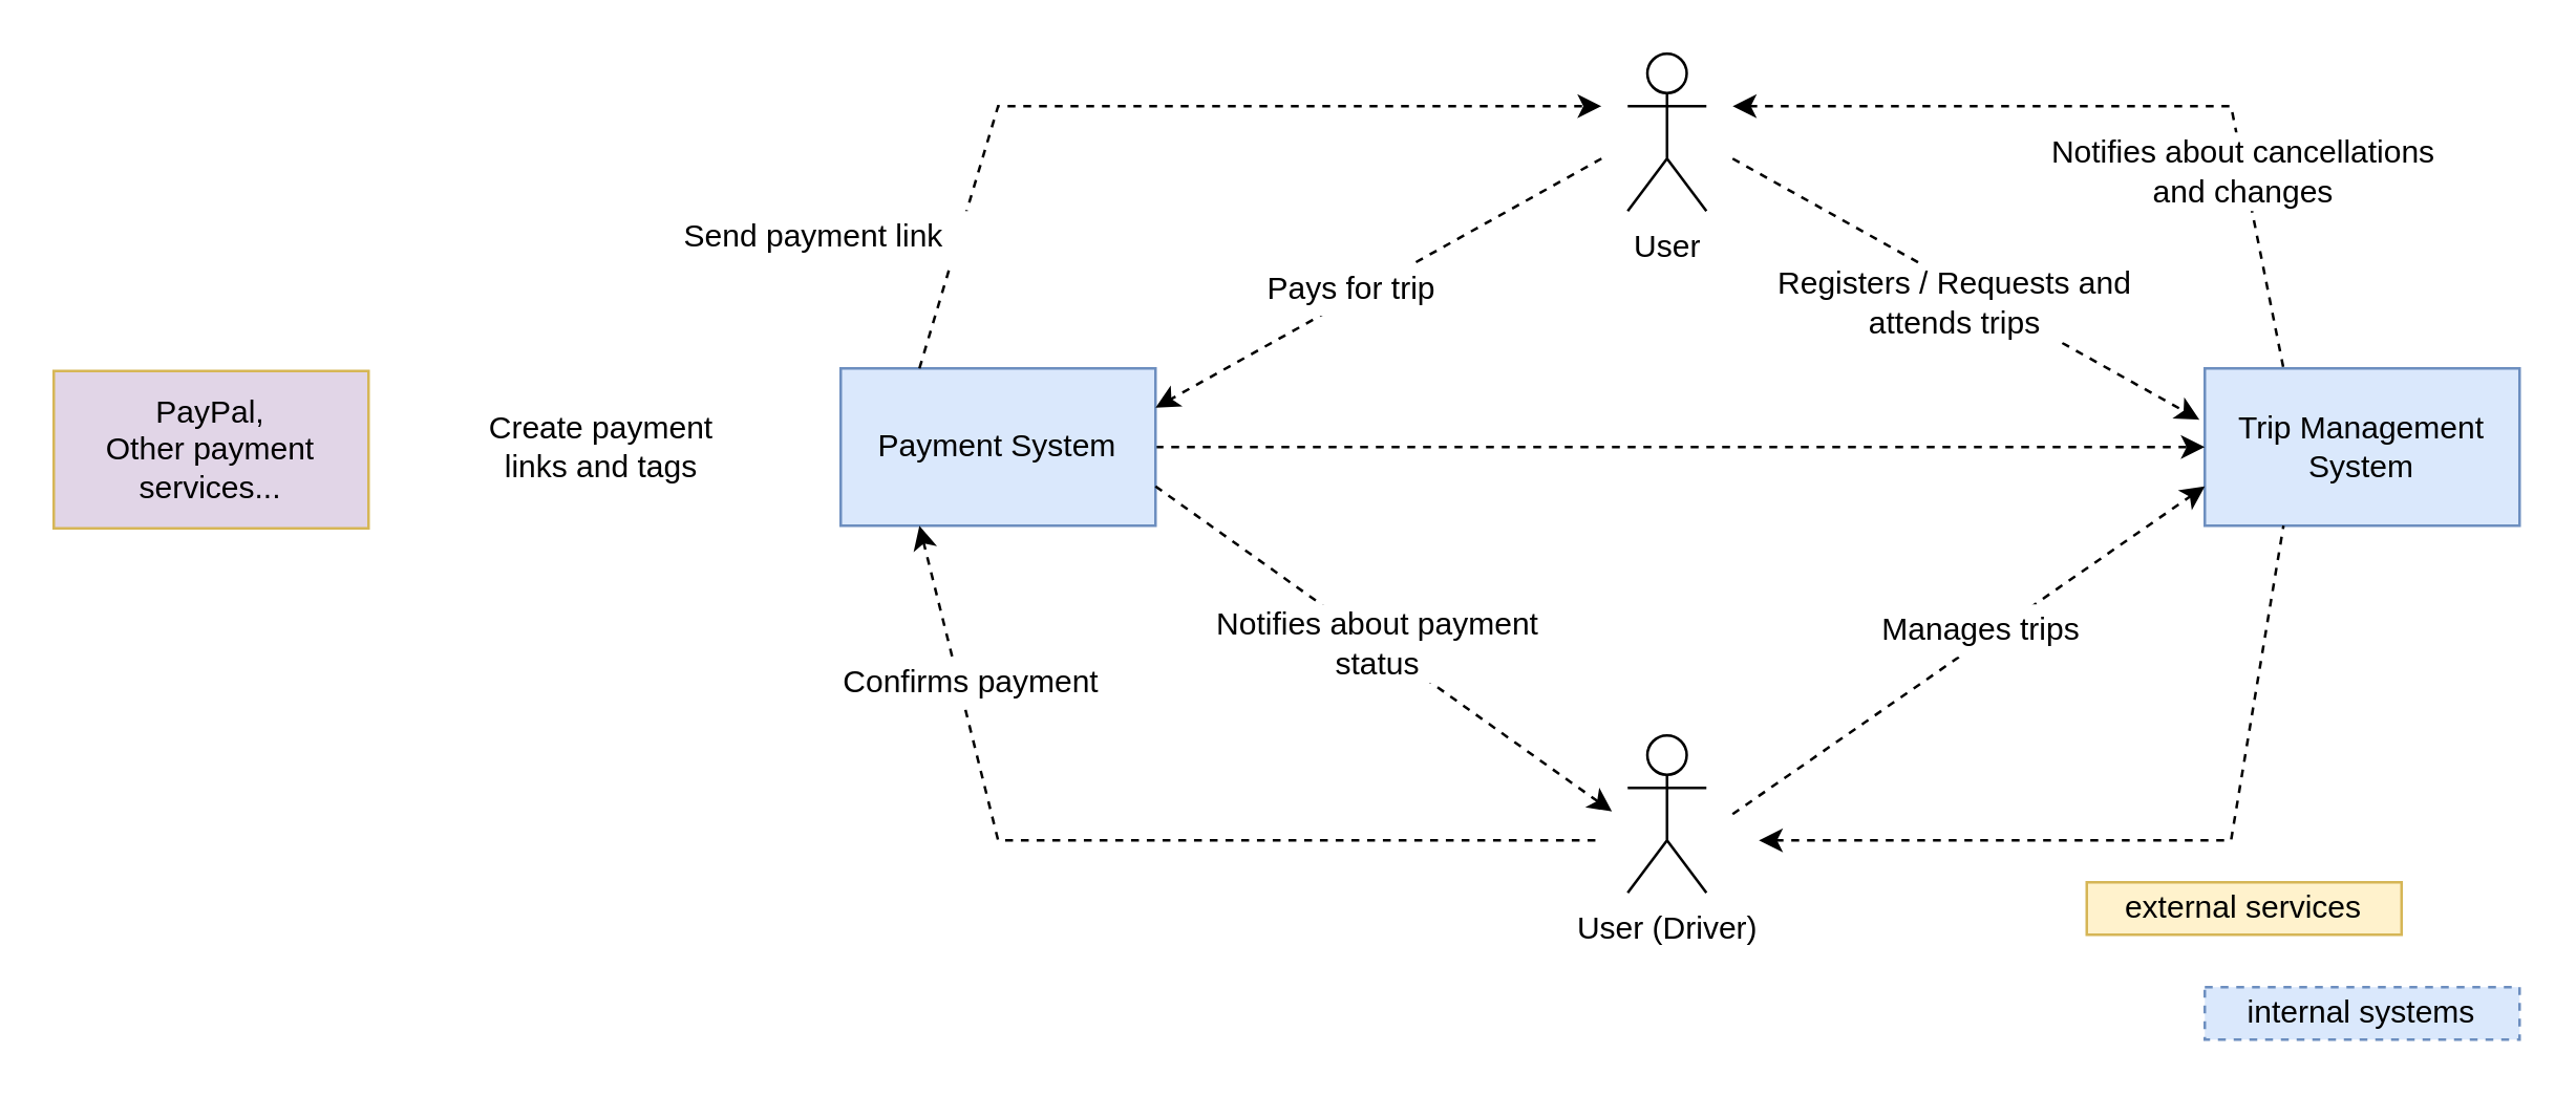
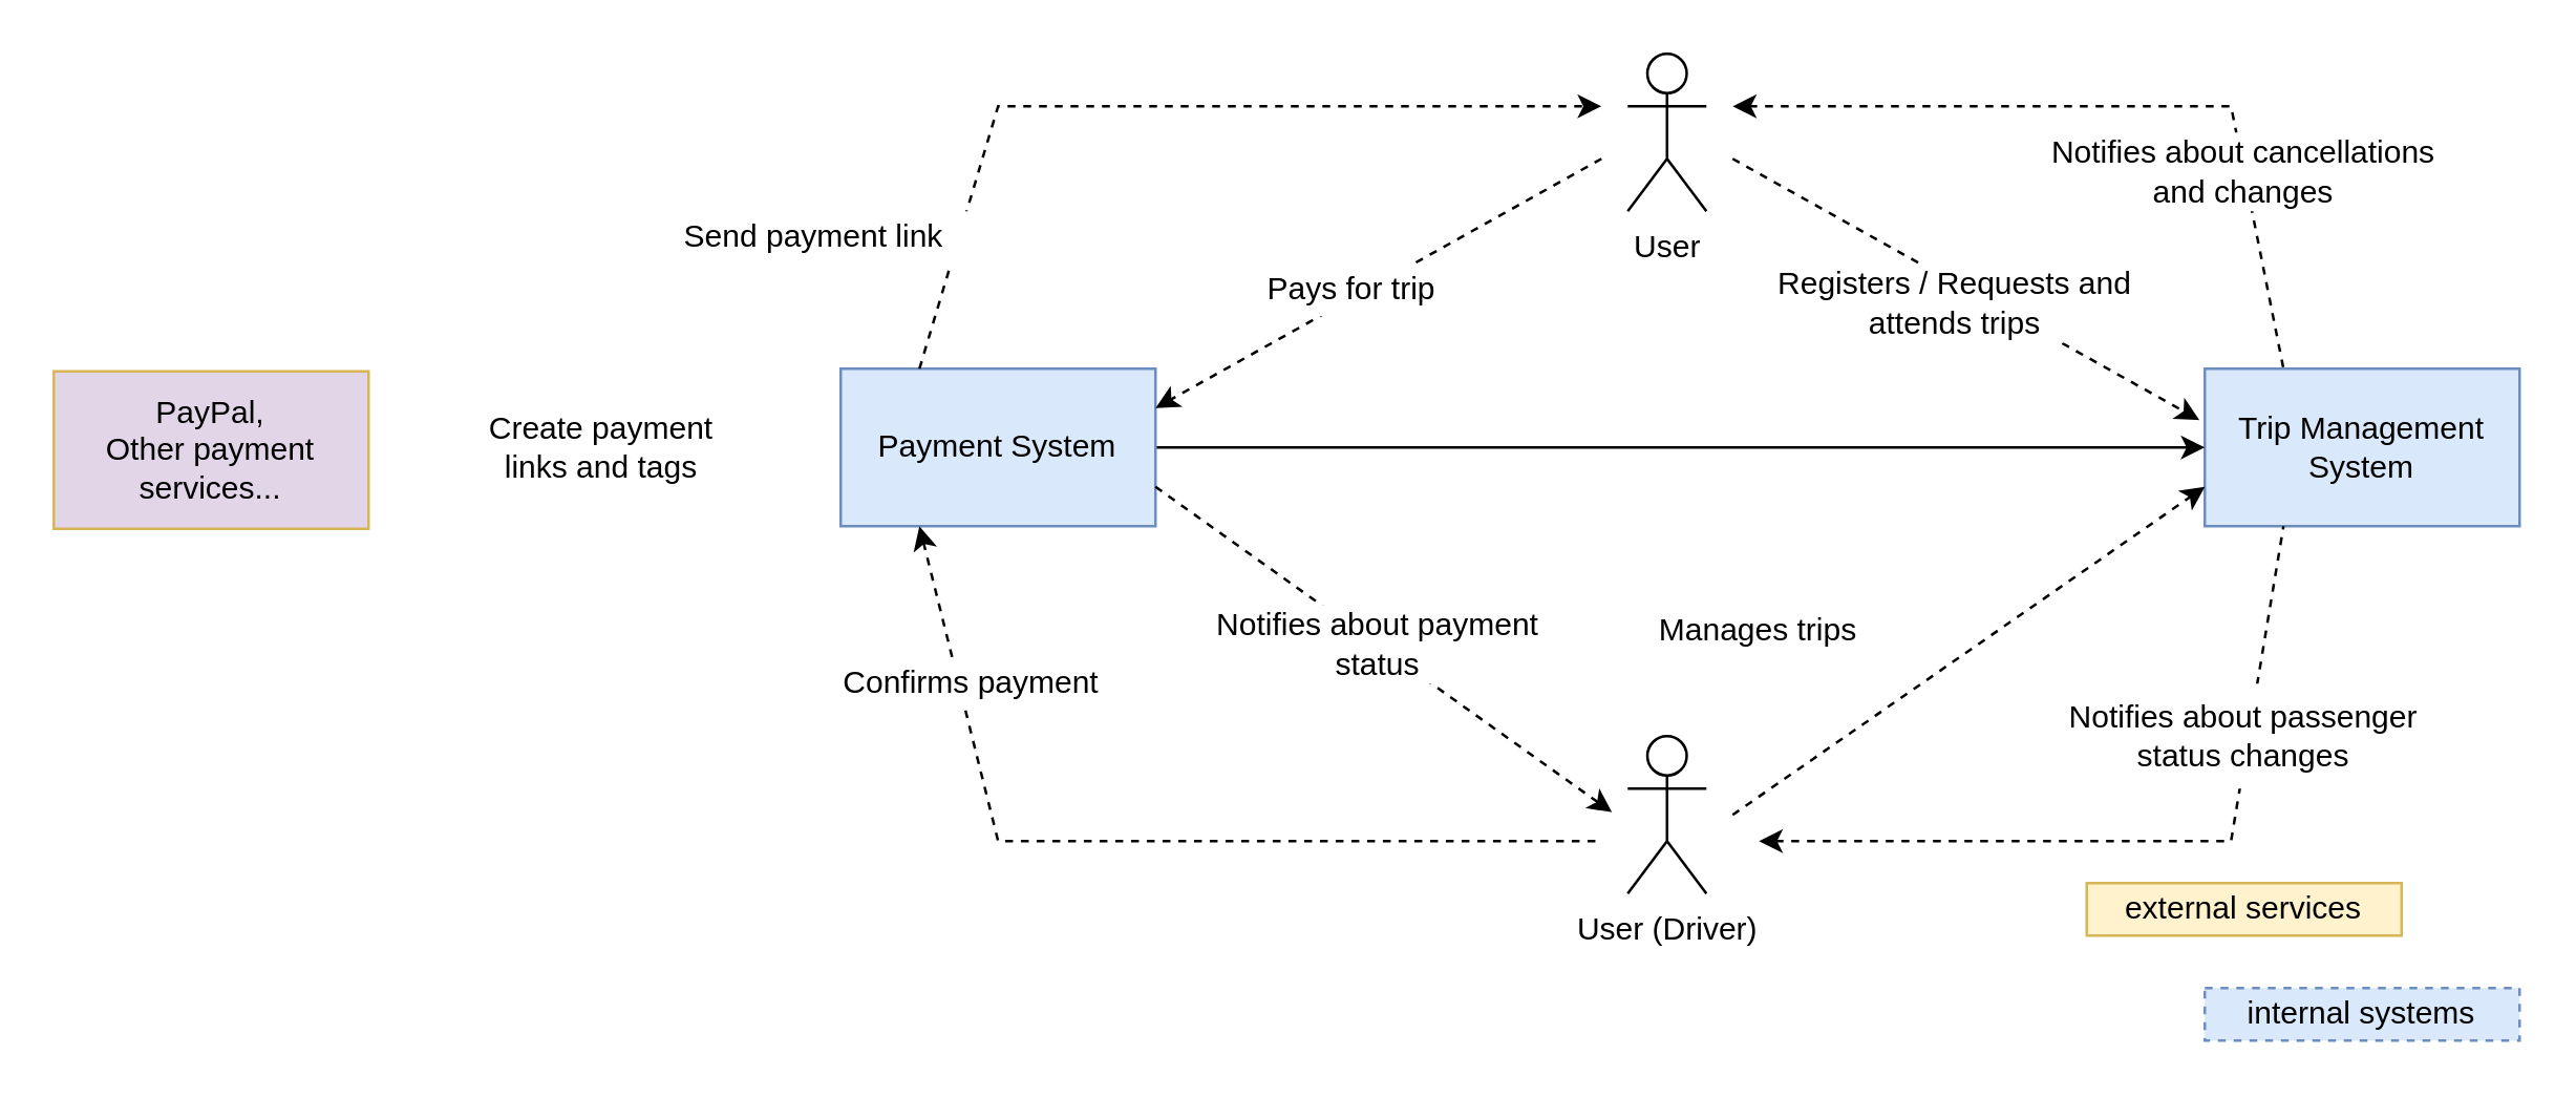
  <mxCell id="0" />
  <mxCell id="1" parent="0" />
  <mxCell id="2" value="Trip Management System" style="rounded=0;whiteSpace=wrap;html=1;fillColor=#dae8fc;strokeColor=#6c8ebf;" vertex="1" parent="1"><mxGeometry x="840" y="140" width="120" height="60" as="geometry" /></mxCell>
- <mxCell id="3" style="edgeStyle=orthogonalEdgeStyle;rounded=0;orthogonalLoop=1;jettySize=auto;html=1;entryX=0;entryY=0.5;entryDx=0;entryDy=0;dashed=1;" edge="1" parent="1" source="4" target="2"><mxGeometry relative="1" as="geometry" /></mxCell>
+ <mxCell id="3" style="edgeStyle=orthogonalEdgeStyle;rounded=0;orthogonalLoop=1;jettySize=auto;html=1;entryX=0;entryY=0.5;entryDx=0;entryDy=0;dashed=0;" edge="1" parent="1" source="4" target="2"><mxGeometry relative="1" as="geometry" /></mxCell>
  <mxCell id="4" value="Payment System" style="rounded=0;whiteSpace=wrap;html=1;fillColor=#dae8fc;strokeColor=#6c8ebf;" vertex="1" parent="1"><mxGeometry x="320" y="140" width="120" height="60" as="geometry" /></mxCell>
  <mxCell id="5" value="User (Driver)" style="shape=umlActor;verticalLabelPosition=bottom;verticalAlign=top;html=1;" vertex="1" parent="1"><mxGeometry x="620" y="280" width="30" height="60" as="geometry" /></mxCell>
  <mxCell id="6" value="User" style="shape=umlActor;verticalLabelPosition=bottom;verticalAlign=top;html=1;" vertex="1" parent="1"><mxGeometry x="620" y="20" width="30" height="60" as="geometry" /></mxCell>
  <mxCell id="7" value="" style="endArrow=classic;html=1;rounded=0;entryX=0;entryY=0.75;entryDx=0;entryDy=0;dashed=1;" edge="1" parent="1" target="2"><mxGeometry width="50" height="50" relative="1" as="geometry"><mxPoint x="660" y="310" as="sourcePoint" /><mxPoint x="850" y="190" as="targetPoint" /></mxGeometry></mxCell>
- <mxCell id="8" value="Manages trips" style="text;html=1;strokeColor=none;fillColor=default;align=center;verticalAlign=middle;whiteSpace=wrap;rounded=0;" vertex="1" parent="1"><mxGeometry x="710" y="230" width="90" height="20" as="geometry" /></mxCell>
+ <mxCell id="8" value="Manages trips" style="text;html=1;strokeColor=none;fillColor=default;align=center;verticalAlign=middle;whiteSpace=wrap;rounded=0;" vertex="1" parent="1"><mxGeometry x="625" y="230" width="90" height="20" as="geometry" /></mxCell>
  <mxCell id="9" value="" style="endArrow=classic;html=1;rounded=0;entryX=-0.017;entryY=0.326;entryDx=0;entryDy=0;dashed=1;entryPerimeter=0;" edge="1" parent="1" target="2"><mxGeometry width="50" height="50" relative="1" as="geometry"><mxPoint x="660" y="60" as="sourcePoint" /><mxPoint x="830" y="155" as="targetPoint" /></mxGeometry></mxCell>
  <mxCell id="10" value="Registers / Requests and attends trips" style="text;html=1;strokeColor=none;fillColor=default;align=center;verticalAlign=middle;whiteSpace=wrap;rounded=0;" vertex="1" parent="1"><mxGeometry x="670" y="100" width="150" height="30" as="geometry" /></mxCell>
  <mxCell id="11" value="" style="endArrow=none;html=1;rounded=0;entryX=0.25;entryY=1;entryDx=0;entryDy=0;dashed=1;startArrow=classic;startFill=1;endFill=0;" edge="1" parent="1" target="2"><mxGeometry width="50" height="50" relative="1" as="geometry"><mxPoint x="670" y="320" as="sourcePoint" /><mxPoint x="850" y="195" as="targetPoint" /><Array as="points"><mxPoint x="850" y="320" /></Array></mxGeometry></mxCell>
+ <mxCell id="12" value="Notifies about passenger status changes" style="text;html=1;strokeColor=none;fillColor=default;align=center;verticalAlign=middle;whiteSpace=wrap;rounded=0;" vertex="1" parent="1"><mxGeometry x="780" y="260" width="150" height="40" as="geometry" /></mxCell>
  <mxCell id="13" value="" style="endArrow=none;html=1;rounded=0;entryX=0.25;entryY=0;entryDx=0;entryDy=0;dashed=1;endFill=0;startArrow=classic;startFill=1;" edge="1" parent="1" target="2"><mxGeometry width="50" height="50" relative="1" as="geometry"><mxPoint x="660" y="40" as="sourcePoint" /><mxPoint x="848" y="170" as="targetPoint" /><Array as="points"><mxPoint x="850" y="40" /></Array></mxGeometry></mxCell>
  <mxCell id="14" value="Notifies about cancellations and changes" style="text;html=1;strokeColor=none;fillColor=default;align=center;verticalAlign=middle;whiteSpace=wrap;rounded=0;" vertex="1" parent="1"><mxGeometry x="780" y="50" width="150" height="30" as="geometry" /></mxCell>
  <mxCell id="15" value="" style="endArrow=classic;html=1;rounded=0;entryX=1;entryY=0.25;entryDx=0;entryDy=0;dashed=1;" edge="1" parent="1" target="4"><mxGeometry width="50" height="50" relative="1" as="geometry"><mxPoint x="610" y="60" as="sourcePoint" /><mxPoint x="788" y="160" as="targetPoint" /></mxGeometry></mxCell>
  <mxCell id="16" value="Pays for trip" style="text;html=1;strokeColor=none;fillColor=default;align=center;verticalAlign=middle;whiteSpace=wrap;rounded=0;" vertex="1" parent="1"><mxGeometry x="440" y="100" width="150" height="20" as="geometry" /></mxCell>
  <mxCell id="17" value="" style="endArrow=classic;html=1;rounded=0;dashed=1;exitX=1;exitY=0.75;exitDx=0;exitDy=0;" edge="1" parent="1" source="4"><mxGeometry width="50" height="50" relative="1" as="geometry"><mxPoint x="540" y="230" as="sourcePoint" /><mxPoint x="614" y="309" as="targetPoint" /></mxGeometry></mxCell>
  <mxCell id="18" value="Notifies about payment status" style="text;html=1;strokeColor=none;fillColor=default;align=center;verticalAlign=middle;whiteSpace=wrap;rounded=0;" vertex="1" parent="1"><mxGeometry x="450" y="230" width="150" height="30" as="geometry" /></mxCell>
  <mxCell id="19" value="" style="endArrow=none;html=1;rounded=0;dashed=1;startArrow=classic;startFill=1;endFill=0;exitX=0.25;exitY=1;exitDx=0;exitDy=0;" edge="1" parent="1" source="4"><mxGeometry width="50" height="50" relative="1" as="geometry"><mxPoint x="230" y="390" as="sourcePoint" /><mxPoint x="610" y="320" as="targetPoint" /><Array as="points"><mxPoint x="380" y="320" /></Array></mxGeometry></mxCell>
  <mxCell id="20" value="" style="endArrow=classic;html=1;rounded=0;dashed=1;startArrow=none;startFill=0;endFill=1;exitX=0.25;exitY=0;exitDx=0;exitDy=0;" edge="1" parent="1" source="4"><mxGeometry width="50" height="50" relative="1" as="geometry"><mxPoint x="350" y="-80" as="sourcePoint" /><mxPoint x="610" y="40" as="targetPoint" /><Array as="points"><mxPoint x="380" y="40" /></Array></mxGeometry></mxCell>
  <mxCell id="21" value="Send payment link" style="text;html=1;strokeColor=none;fillColor=default;align=center;verticalAlign=middle;whiteSpace=wrap;rounded=0;" vertex="1" parent="1"><mxGeometry x="250" y="80" width="120" height="20" as="geometry" /></mxCell>
  <mxCell id="22" value="Confirms payment" style="text;html=1;strokeColor=none;fillColor=default;align=center;verticalAlign=middle;whiteSpace=wrap;rounded=0;" vertex="1" parent="1"><mxGeometry x="310" y="250" width="120" height="20" as="geometry" /></mxCell>
  <mxCell id="23" value="PayPal,&lt;br&gt;Other payment services..." style="rounded=0;whiteSpace=wrap;html=1;fillColor=#e1d5e7;strokeColor=#d6b656;" vertex="1" parent="1"><mxGeometry x="20" y="141" width="120" height="60" as="geometry" /></mxCell>
  <mxCell id="24" value="Create payment links and tags" style="text;html=1;strokeColor=none;fillColor=default;align=center;verticalAlign=middle;whiteSpace=wrap;rounded=0;" vertex="1" parent="1"><mxGeometry x="180" y="145" width="98" height="50" as="geometry" /></mxCell>
  <mxCell id="25" value="internal systems" style="whiteSpace=wrap;html=1;fillColor=#dae8fc;strokeColor=#6c8ebf;dashed=1;" vertex="1" parent="1"><mxGeometry x="840" y="376" width="120" height="20" as="geometry" /></mxCell>
  <mxCell id="26" value="external services" style="whiteSpace=wrap;html=1;fillColor=#fff2cc;strokeColor=#d6b656;" vertex="1" parent="1"><mxGeometry x="795" y="336" width="120" height="20" as="geometry" /></mxCell>
